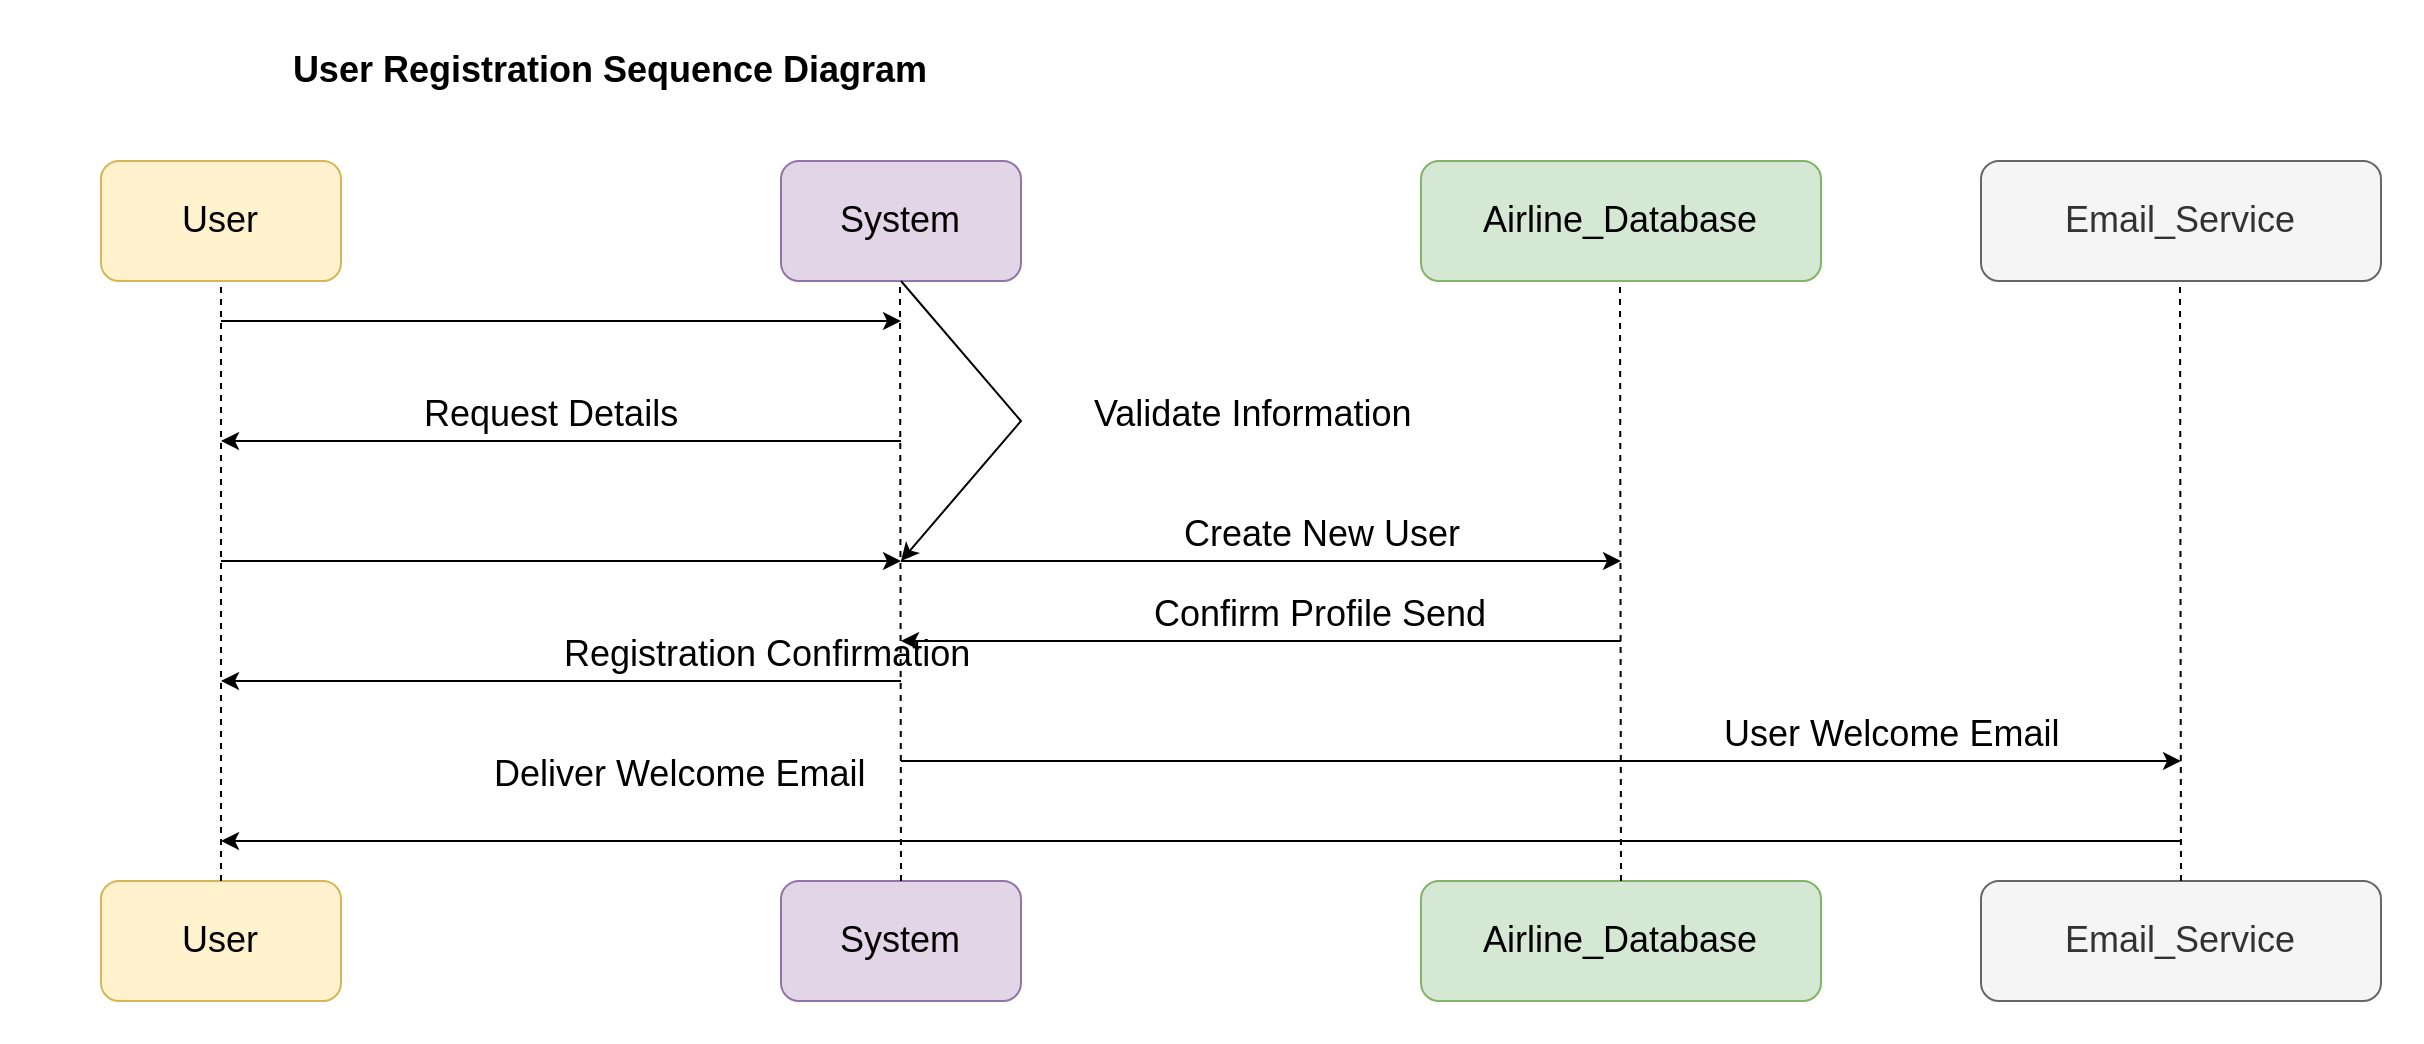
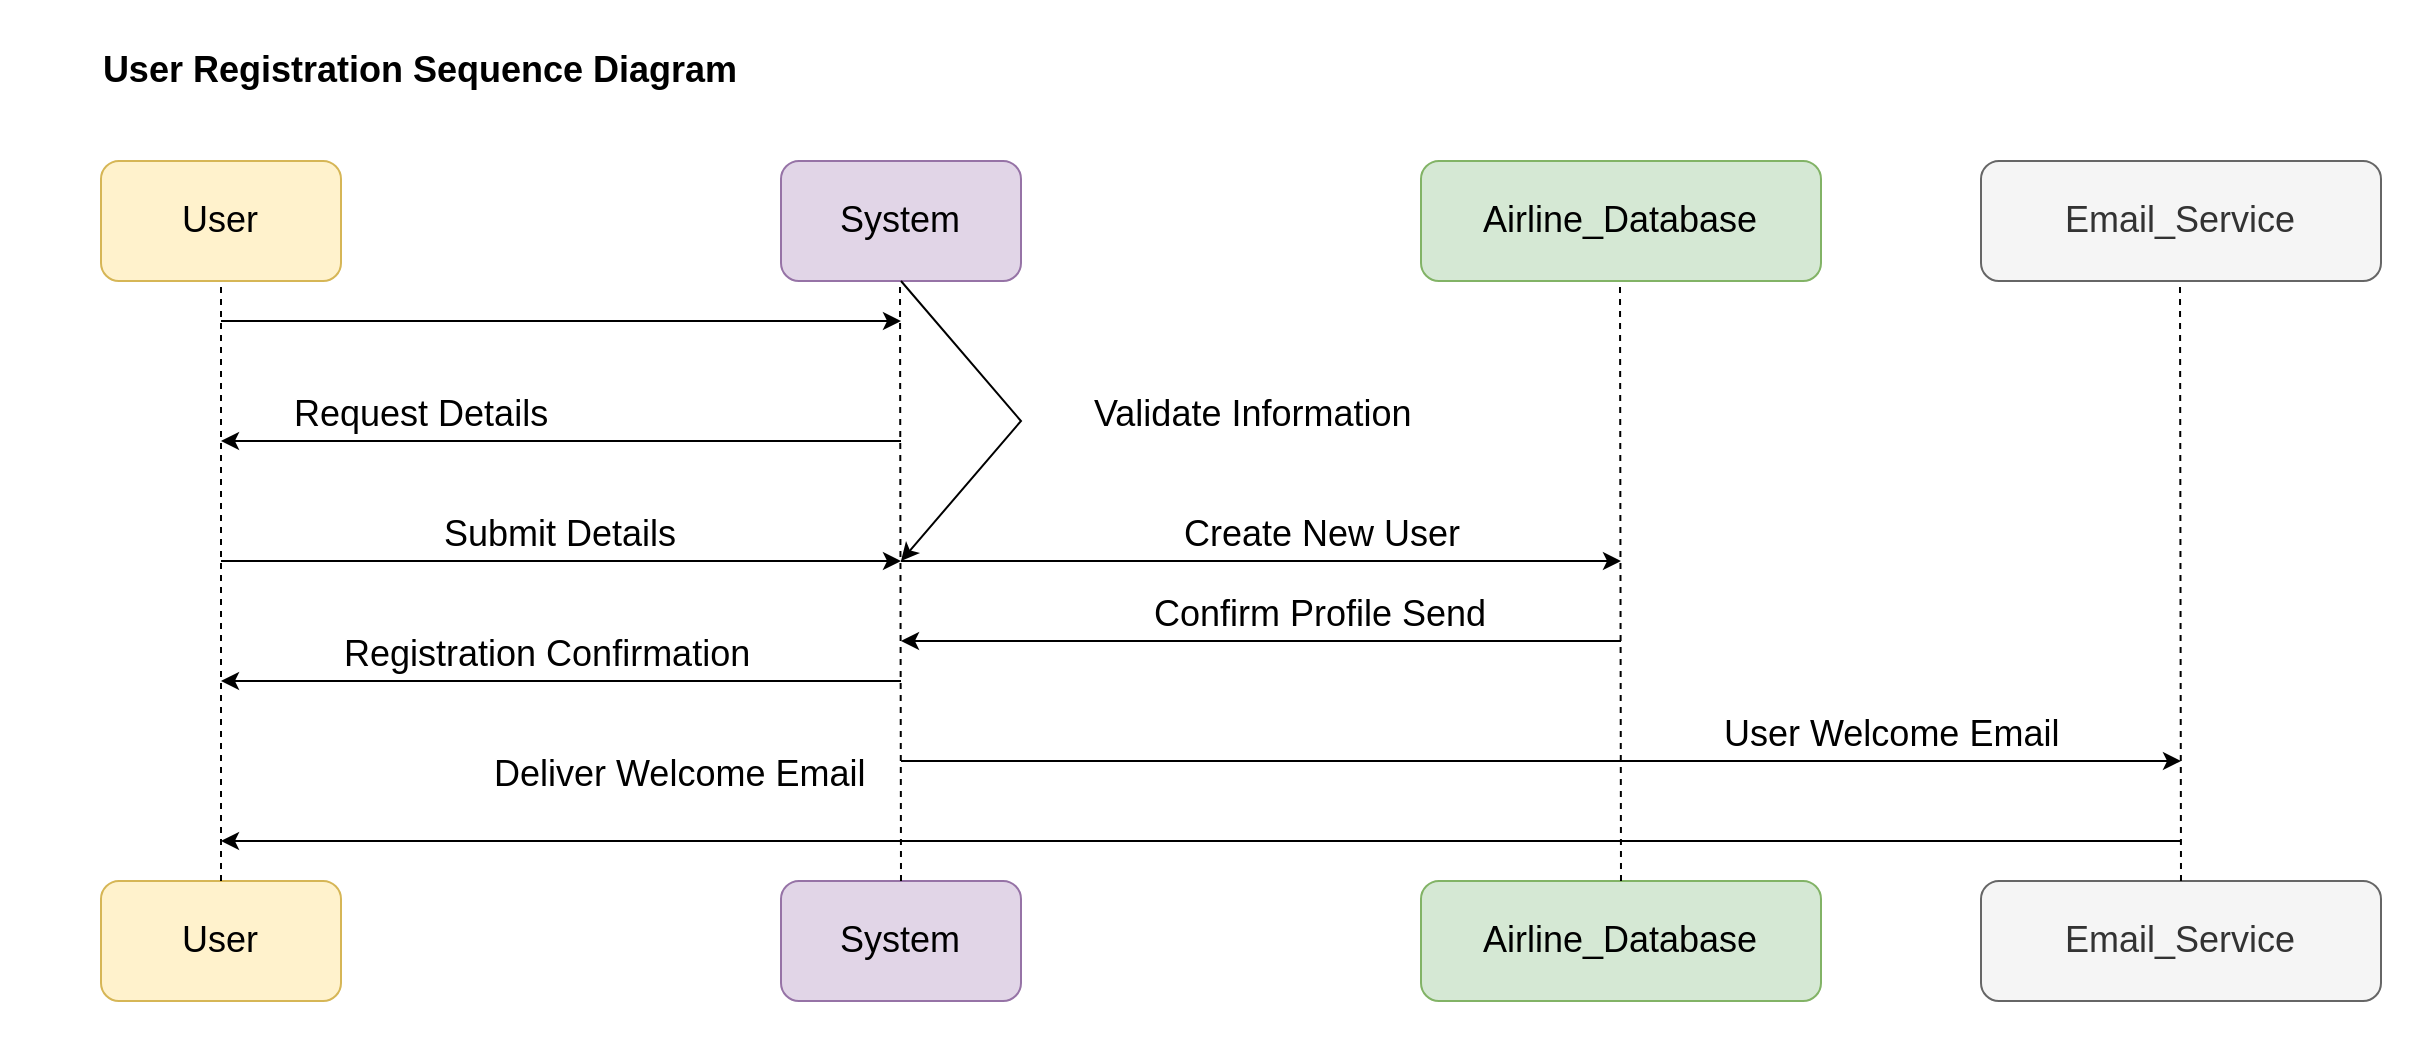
  <mxCell id="0" />
  <mxCell id="1" parent="0" />
  <mxCell id="2" value="" style="rounded=1;whiteSpace=wrap;html=1;fillColor=#fff2cc;strokeColor=#d6b656;" vertex="1" parent="1"><mxGeometry x="50" y="80" width="120" height="60" as="geometry" /></mxCell>
  <mxCell id="3" value="&lt;font style=&quot;font-size: 18px;&quot;&gt;User&lt;/font&gt;" style="rounded=1;whiteSpace=wrap;html=1;fillColor=#fff2cc;strokeColor=#d6b656;" vertex="1" parent="1"><mxGeometry x="50" y="440" width="120" height="60" as="geometry" /></mxCell>
  <mxCell id="4" value="&lt;font style=&quot;font-size: 18px;&quot;&gt;System&lt;/font&gt;" style="rounded=1;whiteSpace=wrap;html=1;fillColor=#e1d5e7;strokeColor=#9673a6;" vertex="1" parent="1"><mxGeometry x="390" y="80" width="120" height="60" as="geometry" /></mxCell>
  <mxCell id="5" value="&lt;font style=&quot;font-size: 18px;&quot;&gt;System&lt;/font&gt;" style="rounded=1;whiteSpace=wrap;html=1;fillColor=#e1d5e7;strokeColor=#9673a6;" vertex="1" parent="1"><mxGeometry x="390" y="440" width="120" height="60" as="geometry" /></mxCell>
  <mxCell id="6" value="&lt;font style=&quot;font-size: 18px;&quot;&gt;Airline_Database&lt;/font&gt;" style="rounded=1;whiteSpace=wrap;html=1;fillColor=#d5e8d4;strokeColor=#82b366;" vertex="1" parent="1"><mxGeometry x="710" y="80" width="200" height="60" as="geometry" /></mxCell>
  <mxCell id="7" value="&lt;font style=&quot;font-size: 18px;&quot;&gt;Airline_Database&lt;/font&gt;" style="rounded=1;whiteSpace=wrap;html=1;fillColor=#d5e8d4;strokeColor=#82b366;" vertex="1" parent="1"><mxGeometry x="710" y="440" width="200" height="60" as="geometry" /></mxCell>
  <mxCell id="8" value="" style="endArrow=none;dashed=1;html=1;rounded=0;entryX=0.5;entryY=1;entryDx=0;entryDy=0;exitX=0.5;exitY=0;exitDx=0;exitDy=0;" edge="1" parent="1" source="3" target="2"><mxGeometry width="50" height="50" relative="1" as="geometry"><mxPoint x="110" y="350" as="sourcePoint" /><mxPoint x="190" y="220" as="targetPoint" /></mxGeometry></mxCell>
  <mxCell id="9" value="" style="endArrow=none;dashed=1;html=1;rounded=0;entryX=0.5;entryY=1;entryDx=0;entryDy=0;exitX=0.5;exitY=0;exitDx=0;exitDy=0;" edge="1" parent="1" source="5"><mxGeometry width="50" height="50" relative="1" as="geometry"><mxPoint x="449.5" y="360" as="sourcePoint" /><mxPoint x="449.5" y="140" as="targetPoint" /></mxGeometry></mxCell>
  <mxCell id="10" value="" style="endArrow=none;dashed=1;html=1;rounded=0;entryX=0.5;entryY=1;entryDx=0;entryDy=0;exitX=0.5;exitY=0;exitDx=0;exitDy=0;" edge="1" parent="1" source="7"><mxGeometry width="50" height="50" relative="1" as="geometry"><mxPoint x="809.5" y="360" as="sourcePoint" /><mxPoint x="809.5" y="140" as="targetPoint" /></mxGeometry></mxCell>
  <mxCell id="11" value="" style="endArrow=classic;html=1;rounded=0;" edge="1" parent="1"><mxGeometry width="50" height="50" relative="1" as="geometry"><mxPoint x="110" y="160" as="sourcePoint" /><mxPoint x="450" y="160" as="targetPoint" /></mxGeometry></mxCell>
  <mxCell id="12" value="" style="endArrow=classic;html=1;rounded=0;" edge="1" parent="1"><mxGeometry width="50" height="50" relative="1" as="geometry"><mxPoint x="450" y="220" as="sourcePoint" /><mxPoint x="110" y="220" as="targetPoint" /></mxGeometry></mxCell>
  <mxCell id="13" value="" style="endArrow=classic;html=1;rounded=0;" edge="1" parent="1"><mxGeometry width="50" height="50" relative="1" as="geometry"><mxPoint x="450" y="280" as="sourcePoint" /><mxPoint x="810" y="280" as="targetPoint" /></mxGeometry></mxCell>
  <mxCell id="14" value="" style="endArrow=classic;html=1;rounded=0;" edge="1" parent="1"><mxGeometry width="50" height="50" relative="1" as="geometry"><mxPoint x="810" y="320" as="sourcePoint" /><mxPoint x="450" y="320" as="targetPoint" /></mxGeometry></mxCell>
  <mxCell id="15" value="&lt;font style=&quot;font-size: 18px;&quot;&gt;User&lt;/font&gt;" style="text;html=1;strokeColor=none;fillColor=none;align=center;verticalAlign=middle;whiteSpace=wrap;rounded=0;" vertex="1" parent="1"><mxGeometry x="60" y="95" width="100" height="30" as="geometry" /></mxCell>
- <mxCell id="16" value="&lt;font style=&quot;font-size: 18px;&quot;&gt;Request Details&lt;/font&gt;" style="text;whiteSpace=wrap;html=1;" vertex="1" parent="1"><mxGeometry x="210" y="190" width="170" height="50" as="geometry" /></mxCell>
+ <mxCell id="16" value="&lt;font style=&quot;font-size: 18px;&quot;&gt;Request Details&lt;/font&gt;" style="text;whiteSpace=wrap;html=1;" vertex="1" parent="1"><mxGeometry x="145" y="190" width="170" height="50" as="geometry" /></mxCell>
  <mxCell id="17" value="" style="endArrow=classic;html=1;rounded=0;" edge="1" parent="1"><mxGeometry width="50" height="50" relative="1" as="geometry"><mxPoint x="110" y="280" as="sourcePoint" /><mxPoint x="450" y="280" as="targetPoint" /></mxGeometry></mxCell>
+ <mxCell id="18" value="&lt;font style=&quot;font-size: 18px;&quot;&gt;Submit Details&lt;/font&gt;" style="text;whiteSpace=wrap;html=1;" vertex="1" parent="1"><mxGeometry x="220" y="250" width="190" height="50" as="geometry" /></mxCell>
  <mxCell id="19" value="" style="endArrow=classic;html=1;rounded=0;" edge="1" parent="1"><mxGeometry width="50" height="50" relative="1" as="geometry"><mxPoint x="450" y="140" as="sourcePoint" /><mxPoint x="450" y="280" as="targetPoint" /><Array as="points"><mxPoint x="510" y="210" /></Array></mxGeometry></mxCell>
  <mxCell id="20" value="&lt;font style=&quot;font-size: 18px;&quot;&gt;Validate Information&lt;/font&gt;" style="text;whiteSpace=wrap;html=1;" vertex="1" parent="1"><mxGeometry x="545" y="190" width="170" height="50" as="geometry" /></mxCell>
  <mxCell id="21" value="&lt;font style=&quot;font-size: 18px;&quot;&gt;Create New User&lt;/font&gt;" style="text;whiteSpace=wrap;html=1;" vertex="1" parent="1"><mxGeometry x="590" y="250" width="170" height="50" as="geometry" /></mxCell>
  <mxCell id="22" value="&lt;font style=&quot;font-size: 18px;&quot;&gt;Confirm Profile Send&lt;/font&gt;" style="text;whiteSpace=wrap;html=1;" vertex="1" parent="1"><mxGeometry x="575" y="290" width="200" height="50" as="geometry" /></mxCell>
  <mxCell id="23" value="" style="endArrow=classic;html=1;rounded=0;" edge="1" parent="1"><mxGeometry width="50" height="50" relative="1" as="geometry"><mxPoint x="450" y="340" as="sourcePoint" /><mxPoint x="110" y="340" as="targetPoint" /></mxGeometry></mxCell>
- <mxCell id="24" value="&lt;font style=&quot;font-size: 18px;&quot;&gt;Registration Confirmation&lt;/font&gt;" style="text;whiteSpace=wrap;html=1;" vertex="1" parent="1"><mxGeometry x="280" y="310" width="210" height="50" as="geometry" /></mxCell>
+ <mxCell id="24" value="&lt;font style=&quot;font-size: 18px;&quot;&gt;Registration Confirmation&lt;/font&gt;" style="text;whiteSpace=wrap;html=1;" vertex="1" parent="1"><mxGeometry x="170" y="310" width="210" height="50" as="geometry" /></mxCell>
  <mxCell id="25" value="&lt;font style=&quot;font-size: 18px;&quot;&gt;Email_Service&lt;/font&gt;" style="rounded=1;whiteSpace=wrap;html=1;fillColor=#f5f5f5;fontColor=#333333;strokeColor=#666666;" vertex="1" parent="1"><mxGeometry x="990" y="80" width="200" height="60" as="geometry" /></mxCell>
  <mxCell id="26" value="&lt;font style=&quot;font-size: 18px;&quot;&gt;Email_Service&lt;/font&gt;" style="rounded=1;whiteSpace=wrap;html=1;fillColor=#f5f5f5;fontColor=#333333;strokeColor=#666666;" vertex="1" parent="1"><mxGeometry x="990" y="440" width="200" height="60" as="geometry" /></mxCell>
  <mxCell id="27" value="" style="endArrow=classic;html=1;rounded=0;" edge="1" parent="1"><mxGeometry width="50" height="50" relative="1" as="geometry"><mxPoint x="450" y="380" as="sourcePoint" /><mxPoint x="1090" y="380" as="targetPoint" /></mxGeometry></mxCell>
  <mxCell id="28" value="" style="endArrow=none;dashed=1;html=1;rounded=0;entryX=0.5;entryY=1;entryDx=0;entryDy=0;exitX=0.5;exitY=0;exitDx=0;exitDy=0;" edge="1" parent="1"><mxGeometry width="50" height="50" relative="1" as="geometry"><mxPoint x="1090" y="440" as="sourcePoint" /><mxPoint x="1089.5" y="140" as="targetPoint" /></mxGeometry></mxCell>
  <mxCell id="29" value="" style="endArrow=classic;html=1;rounded=0;" edge="1" parent="1"><mxGeometry width="50" height="50" relative="1" as="geometry"><mxPoint x="1090" y="420" as="sourcePoint" /><mxPoint x="110" y="420" as="targetPoint" /></mxGeometry></mxCell>
  <mxCell id="30" value="&lt;font style=&quot;font-size: 18px;&quot;&gt;User Welcome Email&lt;/font&gt;" style="text;whiteSpace=wrap;html=1;" vertex="1" parent="1"><mxGeometry x="860" y="350" width="200" height="50" as="geometry" /></mxCell>
  <mxCell id="31" value="&lt;font style=&quot;font-size: 18px;&quot;&gt;Deliver Welcome Email&lt;/font&gt;" style="text;whiteSpace=wrap;html=1;" vertex="1" parent="1"><mxGeometry x="245" y="370" width="200" height="50" as="geometry" /></mxCell>
- <mxCell id="32" value="&lt;font style=&quot;font-size: 18px;&quot;&gt;&lt;b&gt;User Registration Sequence Diagram&lt;/b&gt;&lt;/font&gt;" style="text;html=1;strokeColor=none;fillColor=none;align=center;verticalAlign=middle;whiteSpace=wrap;rounded=0;" vertex="1" parent="1"><mxGeometry x="115" y="20" width="380" height="30" as="geometry" /></mxCell>
+ <mxCell id="32" value="&lt;font style=&quot;font-size: 18px;&quot;&gt;&lt;b&gt;User Registration Sequence Diagram&lt;/b&gt;&lt;/font&gt;" style="text;html=1;strokeColor=none;fillColor=none;align=center;verticalAlign=middle;whiteSpace=wrap;rounded=0;" vertex="1" parent="1"><mxGeometry x="20" y="20" width="380" height="30" as="geometry" /></mxCell>
